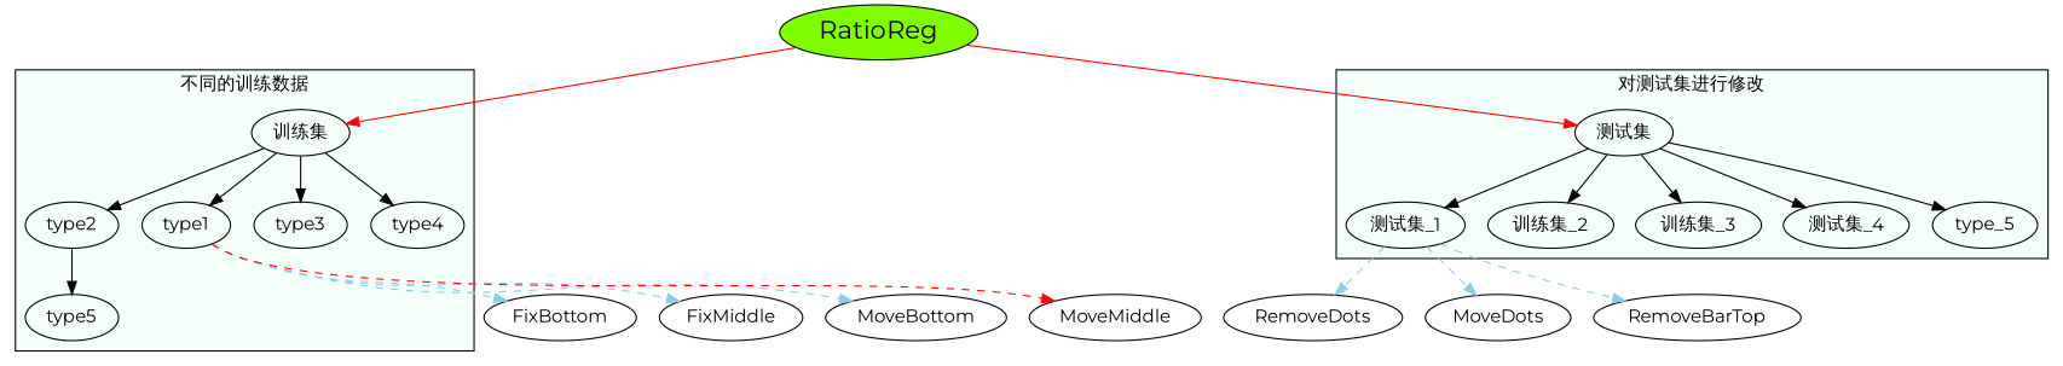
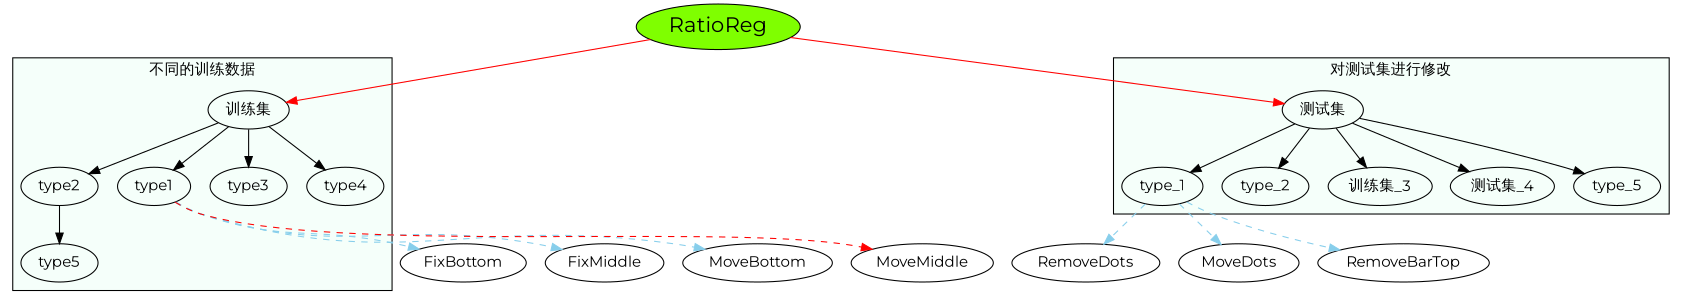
  digraph {
    fontname=Montserrat
    node [fontname=Montserrat]
    edge [fontname=Montserrat]
    "训练集"
    type1
    type2
    type3
    type4
    type5
    "测试集"
-   type_1 [label="测试集_1"]
-   type_2 [label="训练集_2"]
+   type_1
+   type_2
    n10 [label="训练集_3"]
    n11 [label="测试集_4"]
    type_5
    FixBottom
    FixMiddle
    MoveBottom
    MoveMiddle
    RemoveDots
    MoveDots
    RemoveBarTop
    RatioReg [color=black fillcolor=chartreuse fontsize=20 style=filled]
    subgraph cluster_1 {
      bgcolor=mintcream
      label="不同的训练数据"
      "训练集"
      type1
      type2
      type3
      type4
      type5
    }
    subgraph cluster_2 {
      bgcolor=mintcream
      label="对测试集进行修改"
      "测试集"
      type_1
      type_2
      n10
      n11
      type_5
    }
    "训练集" -> type1
    "训练集" -> type2
    "训练集" -> type3
    "训练集" -> type4
    type1 -> FixBottom [color=skyblue style=dashed]
    type1 -> FixMiddle [color=skyblue style=dashed]
    type1 -> MoveBottom [color=skyblue style=dashed]
    type1 -> MoveMiddle [color=red style=dashed]
    type2 -> type5
    "测试集" -> type_1
    "测试集" -> type_2
    "测试集" -> n10
    "测试集" -> n11
    "测试集" -> type_5
    type_1 -> RemoveDots [color=skyblue style=dashed]
    type_1 -> MoveDots [color=skyblue style=dashed]
    type_1 -> RemoveBarTop [color=skyblue style=dashed]
    RatioReg -> "训练集" [color=red]
    RatioReg -> "测试集" [color=red]
  }
